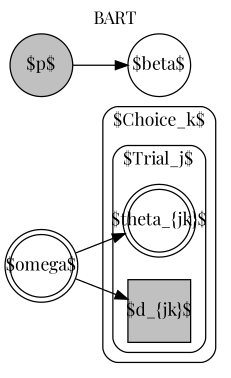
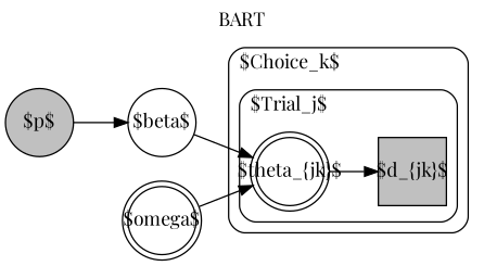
  digraph {
    compound=true
    fontname="Playfair Display"
    label=BART
    labelloc=t
    newrank=true
    rankdir=LR
    node [fixedsize=true fontname="Playfair Display" lblstyle="font=\small" margin=0 shape=circle]
    edge [fontname="Playfair Display"]
    n1 [height=0.7 label="$theta_{jk}$" peripheries=2 width=0.7]
    n2 [fillcolor=gray height=0.7 label="$d_{jk}$" shape=square style=filled width=0.7]
    n3 [fillcolor=gray height=0.7 label="$p$" style=filled width=0.7]
    n4 [height=0.7 label="$beta$" width=0.7]
    n5 [height=0.7 label="$omega$" peripheries=2 width=0.7]
    subgraph cluster_1 {
      label="$Choice_k$"
      labeljust=l
      lblstyle="font=\small"
      style=rounded
      subgraph cluster_2 {
        label="$Trial_j$"
        labeljust=l
        lblstyle="font=\small"
        style=rounded
        n1
        n2
      }
    }
-   n5 -> n2
+   n1 -> n2
    n3 -> n4
+   n4 -> n1
    n5 -> n1
  }
